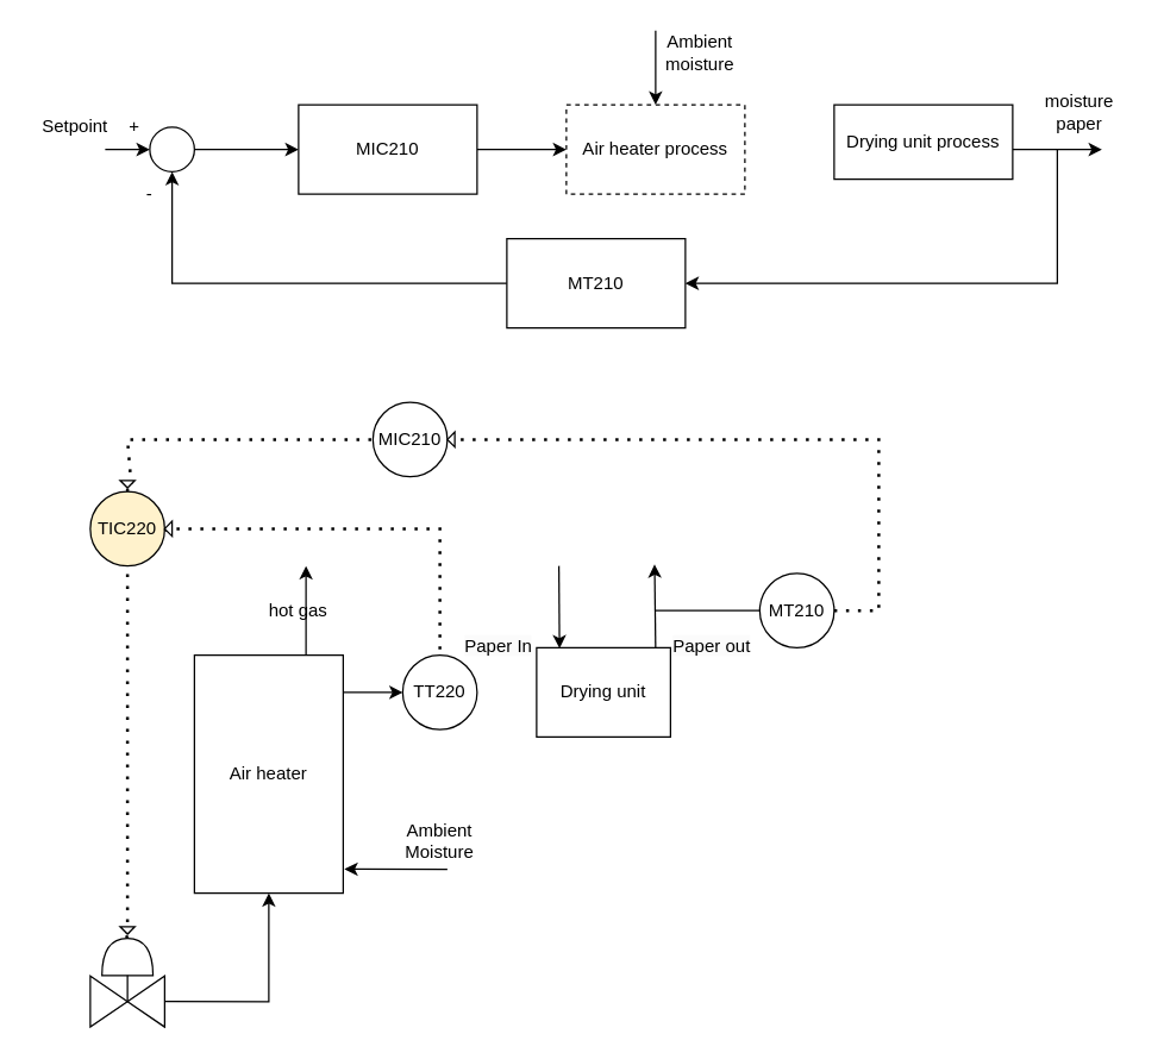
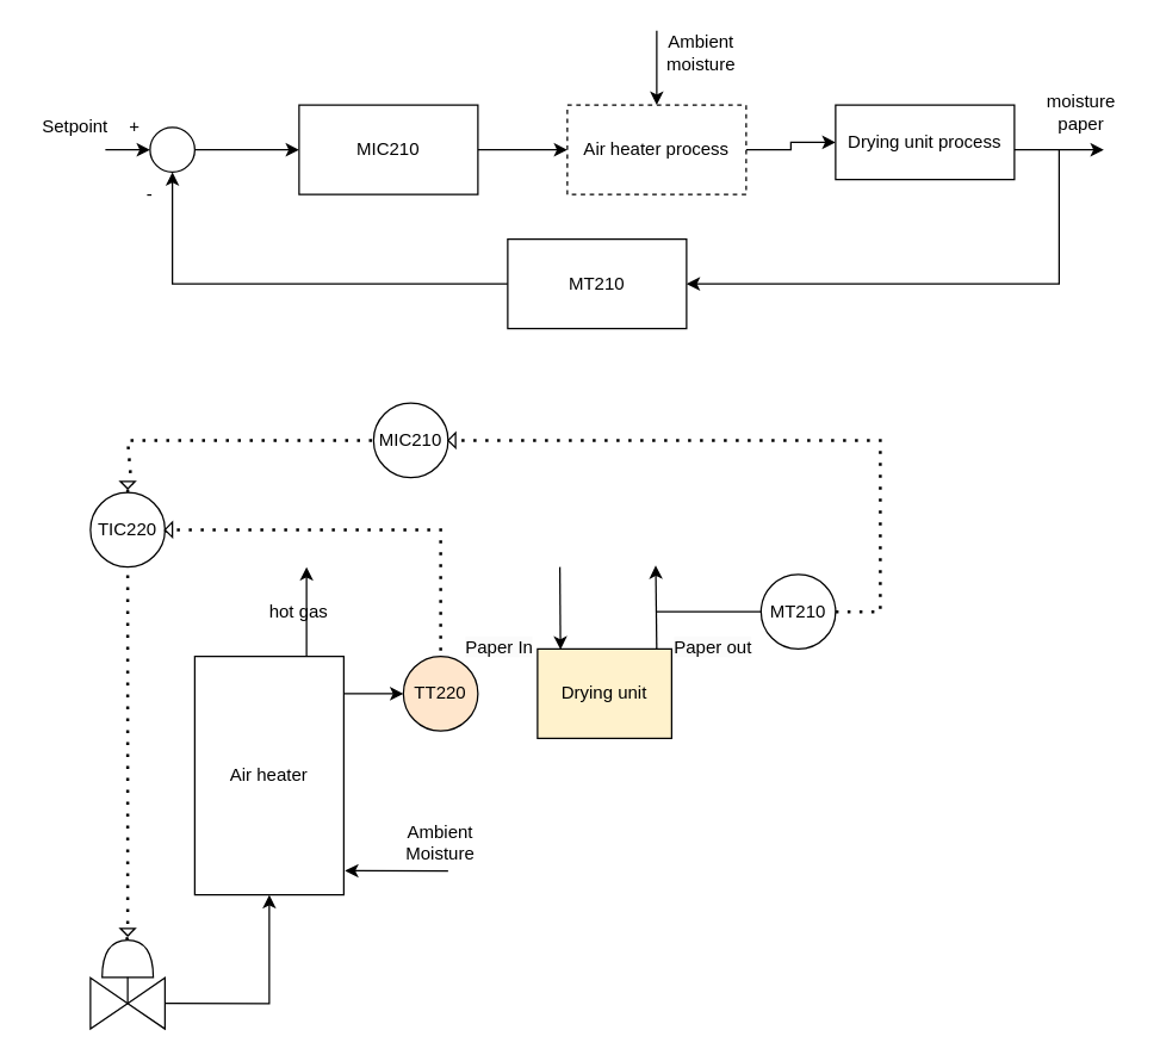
  <mxCell id="0" />
  <mxCell id="1" parent="0" />
  <mxCell id="2" value="" style="edgeStyle=orthogonalEdgeStyle;rounded=0;orthogonalLoop=1;jettySize=auto;html=1;" edge="1" parent="1" source="3" target="5"><mxGeometry relative="1" as="geometry" /></mxCell>
  <mxCell id="3" value="MIC210" style="rounded=0;whiteSpace=wrap;html=1;" vertex="1" parent="1"><mxGeometry x="200" y="70" width="120" height="60" as="geometry" /></mxCell>
+ <mxCell id="4" value="" style="edgeStyle=orthogonalEdgeStyle;rounded=0;orthogonalLoop=1;jettySize=auto;html=1;" edge="1" parent="1" source="5" target="7"><mxGeometry relative="1" as="geometry" /></mxCell>
  <mxCell id="5" value="Air heater process" style="rounded=0;whiteSpace=wrap;html=1;dashed=1;" vertex="1" parent="1"><mxGeometry x="380" y="70" width="120" height="60" as="geometry" /></mxCell>
  <mxCell id="6" style="edgeStyle=orthogonalEdgeStyle;rounded=0;orthogonalLoop=1;jettySize=auto;html=1;entryX=1;entryY=0.5;entryDx=0;entryDy=0;" edge="1" parent="1" source="7" target="12"><mxGeometry relative="1" as="geometry"><Array as="points"><mxPoint x="710" y="100" /><mxPoint x="710" y="190" /></Array></mxGeometry></mxCell>
  <mxCell id="7" value="Drying unit process" style="rounded=0;whiteSpace=wrap;html=1;" vertex="1" parent="1"><mxGeometry x="560" y="70" width="120" height="50" as="geometry" /></mxCell>
  <mxCell id="8" value="" style="edgeStyle=orthogonalEdgeStyle;rounded=0;orthogonalLoop=1;jettySize=auto;html=1;" edge="1" parent="1" source="9" target="3"><mxGeometry relative="1" as="geometry" /></mxCell>
  <mxCell id="9" value="" style="ellipse;whiteSpace=wrap;html=1;aspect=fixed;" vertex="1" parent="1"><mxGeometry x="100" y="85" width="30" height="30" as="geometry" /></mxCell>
  <mxCell id="10" value="" style="endArrow=classic;html=1;rounded=0;entryX=0;entryY=0.5;entryDx=0;entryDy=0;" edge="1" parent="1" target="9"><mxGeometry width="50" height="50" relative="1" as="geometry"><mxPoint x="70" y="100" as="sourcePoint" /><mxPoint x="390" y="60" as="targetPoint" /></mxGeometry></mxCell>
  <mxCell id="11" style="edgeStyle=orthogonalEdgeStyle;rounded=0;orthogonalLoop=1;jettySize=auto;html=1;entryX=0.5;entryY=1;entryDx=0;entryDy=0;" edge="1" parent="1" source="12" target="9"><mxGeometry relative="1" as="geometry" /></mxCell>
  <mxCell id="12" value="MT210" style="rounded=0;whiteSpace=wrap;html=1;" vertex="1" parent="1"><mxGeometry x="340" y="160" width="120" height="60" as="geometry" /></mxCell>
  <mxCell id="13" value="+" style="text;html=1;align=center;verticalAlign=middle;whiteSpace=wrap;rounded=0;" vertex="1" parent="1"><mxGeometry x="60" y="70" width="60" height="30" as="geometry" /></mxCell>
  <mxCell id="14" value="-" style="text;html=1;align=center;verticalAlign=middle;whiteSpace=wrap;rounded=0;" vertex="1" parent="1"><mxGeometry x="70" y="115" width="60" height="30" as="geometry" /></mxCell>
  <mxCell id="15" value="Setpoint" style="text;html=1;align=center;verticalAlign=middle;whiteSpace=wrap;rounded=0;" vertex="1" parent="1"><mxGeometry x="20" y="70" width="60" height="30" as="geometry" /></mxCell>
  <mxCell id="16" value="" style="endArrow=classic;html=1;rounded=0;" edge="1" parent="1"><mxGeometry width="50" height="50" relative="1" as="geometry"><mxPoint x="710" y="100" as="sourcePoint" /><mxPoint x="740" y="100" as="targetPoint" /></mxGeometry></mxCell>
  <mxCell id="17" value="moisture paper" style="text;html=1;align=center;verticalAlign=middle;whiteSpace=wrap;rounded=0;" vertex="1" parent="1"><mxGeometry x="690" y="60" width="70" height="30" as="geometry" /></mxCell>
  <mxCell id="18" value="" style="endArrow=classic;html=1;rounded=0;entryX=0.5;entryY=0;entryDx=0;entryDy=0;" edge="1" parent="1" target="5"><mxGeometry width="50" height="50" relative="1" as="geometry"><mxPoint x="440" y="20" as="sourcePoint" /><mxPoint x="440" y="100" as="targetPoint" /></mxGeometry></mxCell>
  <mxCell id="19" value="Ambient moisture" style="text;html=1;align=center;verticalAlign=middle;whiteSpace=wrap;rounded=0;" vertex="1" parent="1"><mxGeometry x="440" y="20" width="60" height="30" as="geometry" /></mxCell>
  <mxCell id="20" value="Air heater" style="rounded=0;whiteSpace=wrap;html=1;" vertex="1" parent="1"><mxGeometry x="130" y="440" width="100" height="160" as="geometry" /></mxCell>
  <mxCell id="21" value="" style="group" vertex="1" connectable="0" parent="1"><mxGeometry x="60" y="630" width="50" height="60" as="geometry" /></mxCell>
  <mxCell id="22" value="" style="triangle;whiteSpace=wrap;html=1;" vertex="1" parent="21"><mxGeometry y="25.714" width="25" height="34.286" as="geometry" /></mxCell>
  <mxCell id="23" value="" style="triangle;whiteSpace=wrap;html=1;rotation=-180;" vertex="1" parent="21"><mxGeometry x="25" y="25.714" width="25" height="34.286" as="geometry" /></mxCell>
  <mxCell id="24" value="" style="shape=or;whiteSpace=wrap;html=1;rotation=-90;" vertex="1" parent="21"><mxGeometry x="12.5" y="-4.286" width="25" height="34.286" as="geometry" /></mxCell>
  <mxCell id="25" value="" style="endArrow=none;html=1;rounded=0;entryX=1;entryY=0.5;entryDx=0;entryDy=0;exitX=0;exitY=0.5;exitDx=0;exitDy=0;exitPerimeter=0;" edge="1" parent="21" source="24" target="23"><mxGeometry width="50" height="50" relative="1" as="geometry"><mxPoint y="51.429" as="sourcePoint" /><mxPoint x="20.833" y="30" as="targetPoint" /></mxGeometry></mxCell>
- <mxCell id="26" value="TIC220" style="ellipse;whiteSpace=wrap;html=1;aspect=fixed;fillColor=#fff2cc;" vertex="1" parent="1"><mxGeometry x="60" y="330" width="50" height="50" as="geometry" /></mxCell>
+ <mxCell id="26" value="TIC220" style="ellipse;whiteSpace=wrap;html=1;aspect=fixed;" vertex="1" parent="1"><mxGeometry x="60" y="330" width="50" height="50" as="geometry" /></mxCell>
  <mxCell id="27" value="MIC210" style="ellipse;whiteSpace=wrap;html=1;aspect=fixed;" vertex="1" parent="1"><mxGeometry x="250" y="270" width="50" height="50" as="geometry" /></mxCell>
  <mxCell id="28" style="edgeStyle=orthogonalEdgeStyle;rounded=0;orthogonalLoop=1;jettySize=auto;html=1;entryX=0.5;entryY=1;entryDx=0;entryDy=0;" edge="1" parent="1" source="23" target="20"><mxGeometry relative="1" as="geometry" /></mxCell>
  <mxCell id="29" value="" style="endArrow=none;dashed=1;html=1;dashPattern=1 3;strokeWidth=2;rounded=0;entryX=0.5;entryY=1;entryDx=0;entryDy=0;exitX=1;exitY=0.5;exitDx=0;exitDy=0;exitPerimeter=0;" edge="1" parent="1" source="47" target="26"><mxGeometry width="50" height="50" relative="1" as="geometry"><mxPoint x="230" y="520" as="sourcePoint" /><mxPoint x="280" y="470" as="targetPoint" /></mxGeometry></mxCell>
- <mxCell id="30" value="Drying unit" style="rounded=0;whiteSpace=wrap;html=1;" vertex="1" parent="1"><mxGeometry x="360" y="435" width="90" height="60" as="geometry" /></mxCell>
- <mxCell id="31" value="TT220" style="ellipse;whiteSpace=wrap;html=1;aspect=fixed;" vertex="1" parent="1"><mxGeometry x="270" y="440" width="50" height="50" as="geometry" /></mxCell>
+ <mxCell id="30" value="Drying unit" style="rounded=0;whiteSpace=wrap;html=1;fillColor=#fff2cc;" vertex="1" parent="1"><mxGeometry x="360" y="435" width="90" height="60" as="geometry" /></mxCell>
+ <mxCell id="31" value="TT220" style="ellipse;whiteSpace=wrap;html=1;aspect=fixed;fillColor=#ffe6cc;" vertex="1" parent="1"><mxGeometry x="270" y="440" width="50" height="50" as="geometry" /></mxCell>
  <mxCell id="32" value="" style="endArrow=classic;html=1;rounded=0;entryX=0;entryY=0.5;entryDx=0;entryDy=0;" edge="1" parent="1" target="31"><mxGeometry width="50" height="50" relative="1" as="geometry"><mxPoint x="230" y="465" as="sourcePoint" /><mxPoint x="280" y="470" as="targetPoint" /></mxGeometry></mxCell>
  <mxCell id="33" value="" style="endArrow=none;dashed=1;html=1;dashPattern=1 3;strokeWidth=2;rounded=0;entryX=0.5;entryY=0;entryDx=0;entryDy=0;exitX=1;exitY=0.5;exitDx=0;exitDy=0;" edge="1" parent="1" source="49" target="31"><mxGeometry width="50" height="50" relative="1" as="geometry"><mxPoint x="230" y="520" as="sourcePoint" /><mxPoint x="280" y="470" as="targetPoint" /><Array as="points"><mxPoint x="295" y="355" /></Array></mxGeometry></mxCell>
  <mxCell id="34" value="" style="endArrow=classic;html=1;rounded=0;entryX=0.171;entryY=0.007;entryDx=0;entryDy=0;entryPerimeter=0;" edge="1" parent="1" target="30"><mxGeometry width="50" height="50" relative="1" as="geometry"><mxPoint x="375" y="380" as="sourcePoint" /><mxPoint x="270" y="360" as="targetPoint" /></mxGeometry></mxCell>
  <mxCell id="35" value="" style="endArrow=classic;html=1;rounded=0;exitX=0.674;exitY=0.017;exitDx=0;exitDy=0;exitPerimeter=0;" edge="1" parent="1"><mxGeometry width="50" height="50" relative="1" as="geometry"><mxPoint x="439.97" y="435" as="sourcePoint" /><mxPoint x="439.31" y="378.98" as="targetPoint" /></mxGeometry></mxCell>
  <mxCell id="36" value="&lt;span style=&quot;color: rgb(0, 0, 0); font-family: Helvetica; font-size: 12px; font-style: normal; font-variant-ligatures: normal; font-variant-caps: normal; font-weight: 400; letter-spacing: normal; orphans: 2; text-align: center; text-indent: 0px; text-transform: none; widows: 2; word-spacing: 0px; -webkit-text-stroke-width: 0px; white-space: normal; background-color: rgb(251, 251, 251); text-decoration-thickness: initial; text-decoration-style: initial; text-decoration-color: initial; display: inline !important; float: none;&quot;&gt;Paper In&lt;/span&gt;" style="text;whiteSpace=wrap;html=1;" vertex="1" parent="1"><mxGeometry x="310" y="420" width="50" height="40" as="geometry" /></mxCell>
  <mxCell id="37" value="&lt;span style=&quot;color: rgb(0, 0, 0); font-family: Helvetica; font-size: 12px; font-style: normal; font-variant-ligatures: normal; font-variant-caps: normal; font-weight: 400; letter-spacing: normal; orphans: 2; text-align: center; text-indent: 0px; text-transform: none; widows: 2; word-spacing: 0px; -webkit-text-stroke-width: 0px; white-space: normal; background-color: rgb(251, 251, 251); text-decoration-thickness: initial; text-decoration-style: initial; text-decoration-color: initial; display: inline !important; float: none;&quot;&gt;Paper out&lt;/span&gt;" style="text;whiteSpace=wrap;html=1;" vertex="1" parent="1"><mxGeometry x="450" y="420" width="65" height="40" as="geometry" /></mxCell>
  <mxCell id="38" value="" style="endArrow=none;html=1;rounded=0;" edge="1" parent="1"><mxGeometry width="50" height="50" relative="1" as="geometry"><mxPoint x="440" y="410" as="sourcePoint" /><mxPoint x="510" y="410" as="targetPoint" /></mxGeometry></mxCell>
  <mxCell id="39" value="MT210" style="ellipse;whiteSpace=wrap;html=1;aspect=fixed;" vertex="1" parent="1"><mxGeometry x="510" y="385" width="50" height="50" as="geometry" /></mxCell>
  <mxCell id="40" value="" style="endArrow=none;dashed=1;html=1;dashPattern=1 3;strokeWidth=2;rounded=0;entryX=1;entryY=0.5;entryDx=0;entryDy=0;exitX=1;exitY=0.5;exitDx=0;exitDy=0;" edge="1" parent="1" source="51" target="27"><mxGeometry width="50" height="50" relative="1" as="geometry"><mxPoint x="590" y="410" as="sourcePoint" /><mxPoint x="270" y="360" as="targetPoint" /><Array as="points" /></mxGeometry></mxCell>
  <mxCell id="41" value="" style="endArrow=none;dashed=1;html=1;dashPattern=1 3;strokeWidth=2;rounded=0;entryX=0;entryY=0.5;entryDx=0;entryDy=0;exitX=0.5;exitY=0;exitDx=0;exitDy=0;" edge="1" parent="1" source="45" target="27"><mxGeometry width="50" height="50" relative="1" as="geometry"><mxPoint x="220" y="410" as="sourcePoint" /><mxPoint x="270" y="360" as="targetPoint" /><Array as="points"><mxPoint x="85" y="295" /></Array></mxGeometry></mxCell>
  <mxCell id="42" value="" style="endArrow=classic;html=1;rounded=0;entryX=1.008;entryY=0.899;entryDx=0;entryDy=0;entryPerimeter=0;" edge="1" parent="1" target="20"><mxGeometry width="50" height="50" relative="1" as="geometry"><mxPoint x="300" y="584" as="sourcePoint" /><mxPoint x="270" y="510" as="targetPoint" /></mxGeometry></mxCell>
  <mxCell id="43" value="Ambient Moisture" style="text;html=1;align=center;verticalAlign=middle;whiteSpace=wrap;rounded=0;" vertex="1" parent="1"><mxGeometry x="265" y="550" width="60" height="30" as="geometry" /></mxCell>
  <mxCell id="44" value="" style="endArrow=none;dashed=1;html=1;dashPattern=1 3;strokeWidth=2;rounded=0;entryX=0;entryY=0.5;entryDx=0;entryDy=0;exitX=0.5;exitY=0;exitDx=0;exitDy=0;" edge="1" parent="1" source="26" target="45"><mxGeometry width="50" height="50" relative="1" as="geometry"><mxPoint x="85" y="330" as="sourcePoint" /><mxPoint x="250" y="295" as="targetPoint" /><Array as="points" /></mxGeometry></mxCell>
  <mxCell id="45" value="" style="triangle;whiteSpace=wrap;html=1;rotation=90;" vertex="1" parent="1"><mxGeometry x="82.5" y="320" width="5" height="10" as="geometry" /></mxCell>
  <mxCell id="46" value="" style="endArrow=none;dashed=1;html=1;dashPattern=1 3;strokeWidth=2;rounded=0;entryX=0.5;entryY=1;entryDx=0;entryDy=0;exitX=1;exitY=0.5;exitDx=0;exitDy=0;exitPerimeter=0;" edge="1" parent="1" source="24" target="47"><mxGeometry width="50" height="50" relative="1" as="geometry"><mxPoint x="85" y="630" as="sourcePoint" /><mxPoint x="85" y="380" as="targetPoint" /></mxGeometry></mxCell>
  <mxCell id="47" value="" style="triangle;whiteSpace=wrap;html=1;rotation=90;" vertex="1" parent="1"><mxGeometry x="82.5" y="620" width="5" height="10" as="geometry" /></mxCell>
  <mxCell id="48" value="" style="endArrow=none;dashed=1;html=1;dashPattern=1 3;strokeWidth=2;rounded=0;entryX=0.5;entryY=0;entryDx=0;entryDy=0;exitX=1;exitY=0.5;exitDx=0;exitDy=0;" edge="1" parent="1" source="26" target="49"><mxGeometry width="50" height="50" relative="1" as="geometry"><mxPoint x="110" y="355" as="sourcePoint" /><mxPoint x="295" y="440" as="targetPoint" /><Array as="points" /></mxGeometry></mxCell>
  <mxCell id="49" value="" style="triangle;whiteSpace=wrap;html=1;rotation=-180;" vertex="1" parent="1"><mxGeometry x="110" y="350" width="5" height="10" as="geometry" /></mxCell>
  <mxCell id="50" value="" style="endArrow=none;dashed=1;html=1;dashPattern=1 3;strokeWidth=2;rounded=0;entryX=1;entryY=0.5;entryDx=0;entryDy=0;exitX=1;exitY=0.5;exitDx=0;exitDy=0;" edge="1" parent="1" source="39" target="51"><mxGeometry width="50" height="50" relative="1" as="geometry"><mxPoint x="560" y="410" as="sourcePoint" /><mxPoint x="300" y="295" as="targetPoint" /><Array as="points"><mxPoint x="590" y="410" /><mxPoint x="590" y="295" /></Array></mxGeometry></mxCell>
  <mxCell id="51" value="" style="triangle;whiteSpace=wrap;html=1;rotation=-180;" vertex="1" parent="1"><mxGeometry x="300" y="290" width="5" height="10" as="geometry" /></mxCell>
  <mxCell id="52" value="" style="endArrow=classic;html=1;rounded=0;exitX=0.75;exitY=0;exitDx=0;exitDy=0;" edge="1" parent="1" source="20"><mxGeometry width="50" height="50" relative="1" as="geometry"><mxPoint x="220" y="420" as="sourcePoint" /><mxPoint x="205" y="380" as="targetPoint" /></mxGeometry></mxCell>
  <mxCell id="53" value="hot gas" style="text;html=1;align=center;verticalAlign=middle;whiteSpace=wrap;rounded=0;" vertex="1" parent="1"><mxGeometry x="170" y="395" width="60" height="30" as="geometry" /></mxCell>
